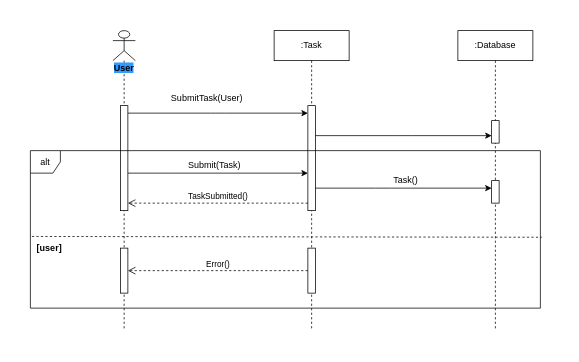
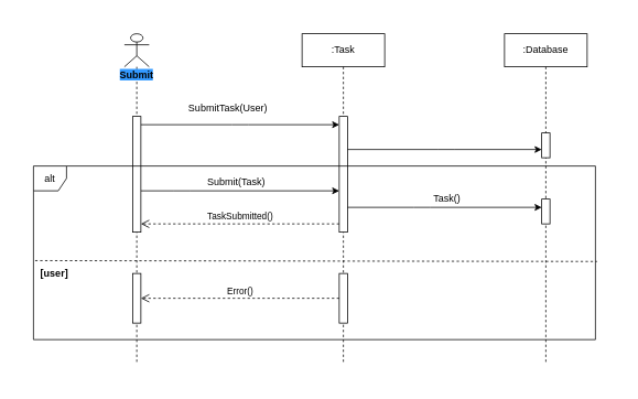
  <mxCell id="0" />
  <mxCell id="1" parent="0" />
  <mxCell id="2" value="" style="rounded=0;whiteSpace=wrap;html=1;strokeColor=none;" vertex="1" parent="1"><mxGeometry x="20" y="20" width="730" height="440" as="geometry" /></mxCell>
- <mxCell id="3" value="&lt;b style=&quot;background-color: rgb(51 , 153 , 255)&quot;&gt;User&lt;/b&gt;" style="shape=umlLifeline;participant=umlActor;perimeter=lifelinePerimeter;whiteSpace=wrap;html=1;container=1;collapsible=0;recursiveResize=0;verticalAlign=top;spacingTop=36;outlineConnect=0;" vertex="1" parent="1"><mxGeometry x="150" y="40" width="30" height="400" as="geometry" /></mxCell>
+ <mxCell id="3" value="&lt;b style=&quot;background-color: rgb(51 , 153 , 255)&quot;&gt;Submit&lt;/b&gt;" style="shape=umlLifeline;participant=umlActor;perimeter=lifelinePerimeter;whiteSpace=wrap;html=1;container=1;collapsible=0;recursiveResize=0;verticalAlign=top;spacingTop=36;outlineConnect=0;" vertex="1" parent="1"><mxGeometry x="150" y="40" width="30" height="400" as="geometry" /></mxCell>
  <mxCell id="4" value="" style="html=1;points=[];perimeter=orthogonalPerimeter;" vertex="1" parent="3"><mxGeometry x="10" y="100" width="10" height="140" as="geometry" /></mxCell>
  <mxCell id="5" value="" style="html=1;points=[];perimeter=orthogonalPerimeter;" vertex="1" parent="3"><mxGeometry x="10" y="290" width="10" height="60" as="geometry" /></mxCell>
  <mxCell id="6" value=":Task" style="shape=umlLifeline;perimeter=lifelinePerimeter;whiteSpace=wrap;html=1;container=1;collapsible=0;recursiveResize=0;outlineConnect=0;" vertex="1" parent="1"><mxGeometry x="365" y="40" width="100" height="400" as="geometry" /></mxCell>
  <mxCell id="7" value="" style="html=1;points=[];perimeter=orthogonalPerimeter;" vertex="1" parent="6"><mxGeometry x="45" y="100" width="10" height="140" as="geometry" /></mxCell>
  <mxCell id="8" value="" style="html=1;points=[];perimeter=orthogonalPerimeter;" vertex="1" parent="6"><mxGeometry x="45" y="290" width="10" height="60" as="geometry" /></mxCell>
  <mxCell id="9" value=":Database" style="shape=umlLifeline;perimeter=lifelinePerimeter;whiteSpace=wrap;html=1;container=1;collapsible=0;recursiveResize=0;outlineConnect=0;" vertex="1" parent="1"><mxGeometry x="610" y="40" width="100" height="400" as="geometry" /></mxCell>
  <mxCell id="10" value="" style="html=1;points=[];perimeter=orthogonalPerimeter;" vertex="1" parent="9"><mxGeometry x="45" y="120" width="10" height="30" as="geometry" /></mxCell>
  <mxCell id="11" value="" style="html=1;points=[];perimeter=orthogonalPerimeter;" vertex="1" parent="9"><mxGeometry x="45" y="200" width="10" height="30" as="geometry" /></mxCell>
  <mxCell id="12" value="" style="endArrow=classic;html=1;" edge="1" parent="1" source="4" target="7"><mxGeometry width="50" height="50" relative="1" as="geometry"><mxPoint x="220" y="210" as="sourcePoint" /><mxPoint x="270" y="160" as="targetPoint" /><Array as="points"><mxPoint x="290" y="150" /></Array></mxGeometry></mxCell>
  <mxCell id="13" value="SubmitTask(User)" style="text;html=1;align=center;verticalAlign=middle;resizable=0;points=[];autosize=1;" vertex="1" parent="1"><mxGeometry x="220" y="120" width="110" height="20" as="geometry" /></mxCell>
  <mxCell id="14" value="" style="endArrow=classic;html=1;" edge="1" parent="1" source="7" target="10"><mxGeometry width="50" height="50" relative="1" as="geometry"><mxPoint x="490" y="210" as="sourcePoint" /><mxPoint x="540" y="160" as="targetPoint" /><Array as="points"><mxPoint x="540" y="180" /></Array></mxGeometry></mxCell>
  <mxCell id="15" value="" style="endArrow=classic;html=1;" edge="1" parent="1" source="4" target="7"><mxGeometry width="50" height="50" relative="1" as="geometry"><mxPoint x="60" y="250" as="sourcePoint" /><mxPoint x="110" y="200" as="targetPoint" /><Array as="points"><mxPoint x="220" y="230" /></Array></mxGeometry></mxCell>
  <mxCell id="16" value="Submit(Task)" style="text;html=1;align=center;verticalAlign=middle;resizable=0;points=[];autosize=1;" vertex="1" parent="1"><mxGeometry x="240" y="210" width="90" height="20" as="geometry" /></mxCell>
  <mxCell id="17" value="" style="endArrow=classic;html=1;" edge="1" parent="1" source="7" target="11"><mxGeometry width="50" height="50" relative="1" as="geometry"><mxPoint x="430" y="270" as="sourcePoint" /><mxPoint x="640" y="280" as="targetPoint" /><Array as="points"><mxPoint x="510" y="250" /></Array></mxGeometry></mxCell>
  <mxCell id="18" value="Task()" style="text;html=1;align=center;verticalAlign=middle;resizable=0;points=[];autosize=1;" vertex="1" parent="1"><mxGeometry x="515" y="230" width="50" height="20" as="geometry" /></mxCell>
  <mxCell id="19" value="TaskSubmitted()" style="html=1;verticalAlign=bottom;endArrow=open;dashed=1;endSize=8;" edge="1" parent="1" source="7" target="4"><mxGeometry relative="1" as="geometry"><mxPoint x="360" y="360" as="sourcePoint" /><mxPoint x="280" y="360" as="targetPoint" /><Array as="points"><mxPoint x="290" y="270" /></Array></mxGeometry></mxCell>
  <mxCell id="20" value="Error()" style="html=1;verticalAlign=bottom;endArrow=open;dashed=1;endSize=8;" edge="1" parent="1" source="8" target="5"><mxGeometry relative="1" as="geometry"><mxPoint x="380" y="360" as="sourcePoint" /><mxPoint x="175" y="360" as="targetPoint" /><Array as="points"><mxPoint x="295" y="360" /></Array></mxGeometry></mxCell>
  <mxCell id="21" value="alt" style="shape=umlFrame;whiteSpace=wrap;html=1;width=40;height=30;" vertex="1" parent="1"><mxGeometry x="40" y="200" width="680" height="210" as="geometry" /></mxCell>
  <mxCell id="22" value="" style="endArrow=none;dashed=1;html=1;entryX=1.003;entryY=0.55;entryDx=0;entryDy=0;entryPerimeter=0;exitX=0.003;exitY=0.545;exitDx=0;exitDy=0;exitPerimeter=0;" edge="1" parent="1" source="21" target="21"><mxGeometry width="50" height="50" relative="1" as="geometry"><mxPoint x="50" y="310" as="sourcePoint" /><mxPoint x="-110" y="470" as="targetPoint" /></mxGeometry></mxCell>
  <mxCell id="23" value="&lt;b&gt;[user]&lt;/b&gt;" style="text;html=1;align=center;verticalAlign=middle;resizable=0;points=[];autosize=1;" vertex="1" parent="1"><mxGeometry x="40" y="320" width="50" height="20" as="geometry" /></mxCell>
